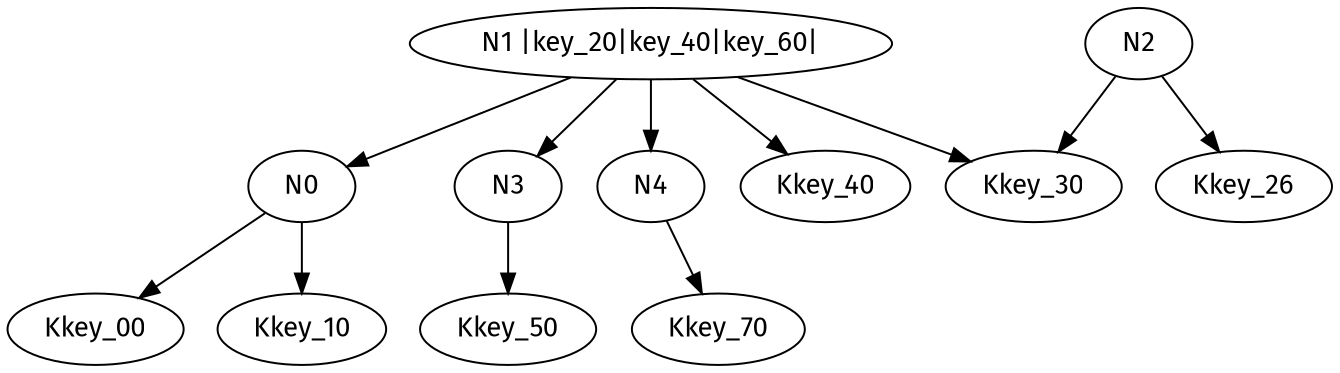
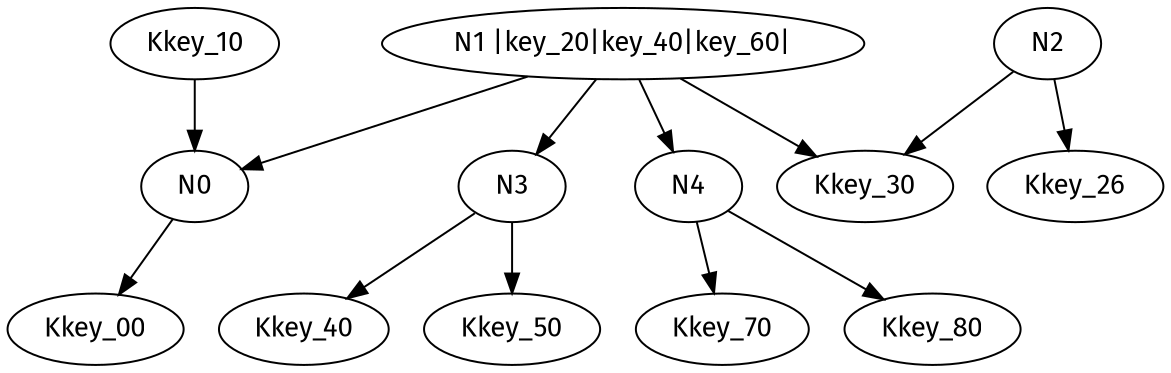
  digraph {
    fontname="Fira Sans"
    node [fontname="Fira Sans"]
    edge [fontname="Fira Sans"]
    n1 [label="N1 |key_20|key_40|key_60|"]
    N0
    N3
    N4
    Kkey_30
    Kkey_00
    Kkey_10
    n8 [label=Kkey_26]
    N2
    Kkey_40
    Kkey_50
    Kkey_70
+   Kkey_80
    n1 -> N0
    n1 -> N3
    n1 -> N4
    n1 -> Kkey_30
    N0 -> Kkey_00
-   N0 -> Kkey_10
-   n1 -> Kkey_40
+   Kkey_10 -> N0
+   N3 -> Kkey_40
    N3 -> Kkey_50
    N4 -> Kkey_70
+   N4 -> Kkey_80
    N2 -> Kkey_30
    N2 -> n8
  }
